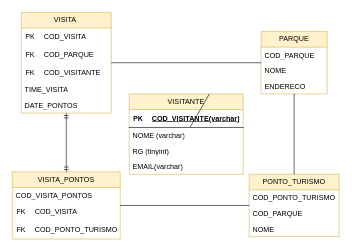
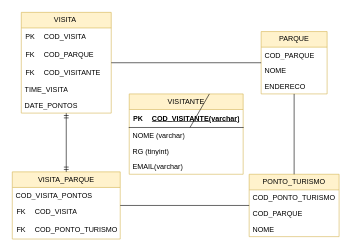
  <mxCell id="0" />
  <mxCell id="1" parent="0" />
  <mxCell id="2" value="VISITA&amp;nbsp;" style="swimlane;fontStyle=0;childLayout=stackLayout;horizontal=1;startSize=26;fillColor=#fff2cc;horizontalStack=0;resizeParent=1;resizeParentMax=0;resizeLast=0;collapsible=1;marginBottom=0;whiteSpace=wrap;html=1;strokeColor=#d6b656;" vertex="1" parent="1"><mxGeometry x="35" y="20" width="150" height="168" as="geometry" /></mxCell>
  <mxCell id="3" value="" style="shape=table;startSize=0;container=1;collapsible=1;childLayout=tableLayout;fixedRows=1;rowLines=0;fontStyle=0;align=center;resizeLast=1;strokeColor=none;fillColor=none;collapsible=0;" vertex="1" parent="2"><mxGeometry y="26" width="150" height="30" as="geometry" /></mxCell>
  <mxCell id="4" value="" style="shape=tableRow;horizontal=0;startSize=0;swimlaneHead=0;swimlaneBody=0;fillColor=none;collapsible=0;dropTarget=0;points=[[0,0.5],[1,0.5]];portConstraint=eastwest;top=0;left=0;right=0;bottom=0;" vertex="1" parent="3"><mxGeometry width="150" height="30" as="geometry" /></mxCell>
  <mxCell id="5" value="PK" style="shape=partialRectangle;connectable=0;fillColor=none;top=0;left=0;bottom=0;right=0;fontStyle=0;overflow=hidden;whiteSpace=wrap;html=1;" vertex="1" parent="4"><mxGeometry width="30" height="30" as="geometry"><mxRectangle width="30" height="30" as="alternateBounds" /></mxGeometry></mxCell>
  <mxCell id="6" value="COD_VISITA" style="shape=partialRectangle;connectable=0;fillColor=none;top=0;left=0;bottom=0;right=0;align=left;spacingLeft=6;fontStyle=0;overflow=hidden;whiteSpace=wrap;html=1;" vertex="1" parent="4"><mxGeometry x="30" width="120" height="30" as="geometry"><mxRectangle width="120" height="30" as="alternateBounds" /></mxGeometry></mxCell>
  <mxCell id="7" value="" style="shape=table;startSize=0;container=1;collapsible=1;childLayout=tableLayout;fixedRows=1;rowLines=0;fontStyle=0;align=center;resizeLast=1;strokeColor=none;fillColor=none;collapsible=0;" vertex="1" parent="2"><mxGeometry y="56" width="150" height="30" as="geometry" /></mxCell>
  <mxCell id="8" value="" style="shape=tableRow;horizontal=0;startSize=0;swimlaneHead=0;swimlaneBody=0;fillColor=none;collapsible=0;dropTarget=0;points=[[0,0.5],[1,0.5]];portConstraint=eastwest;top=0;left=0;right=0;bottom=0;" vertex="1" parent="7"><mxGeometry width="150" height="30" as="geometry" /></mxCell>
  <mxCell id="9" value="FK" style="shape=partialRectangle;connectable=0;fillColor=none;top=0;left=0;bottom=0;right=0;fontStyle=0;overflow=hidden;whiteSpace=wrap;html=1;" vertex="1" parent="8"><mxGeometry width="30" height="30" as="geometry"><mxRectangle width="30" height="30" as="alternateBounds" /></mxGeometry></mxCell>
  <mxCell id="10" value="COD_PARQUE" style="shape=partialRectangle;connectable=0;fillColor=none;top=0;left=0;bottom=0;right=0;align=left;spacingLeft=6;fontStyle=0;overflow=hidden;whiteSpace=wrap;html=1;" vertex="1" parent="8"><mxGeometry x="30" width="120" height="30" as="geometry"><mxRectangle width="120" height="30" as="alternateBounds" /></mxGeometry></mxCell>
  <mxCell id="11" value="" style="shape=table;startSize=0;container=1;collapsible=1;childLayout=tableLayout;fixedRows=1;rowLines=0;fontStyle=0;align=center;resizeLast=1;strokeColor=none;fillColor=none;collapsible=0;" vertex="1" parent="2"><mxGeometry y="86" width="150" height="30" as="geometry" /></mxCell>
  <mxCell id="12" value="" style="shape=tableRow;horizontal=0;startSize=0;swimlaneHead=0;swimlaneBody=0;fillColor=none;collapsible=0;dropTarget=0;points=[[0,0.5],[1,0.5]];portConstraint=eastwest;top=0;left=0;right=0;bottom=0;" vertex="1" parent="11"><mxGeometry width="150" height="30" as="geometry" /></mxCell>
  <mxCell id="13" value="FK" style="shape=partialRectangle;connectable=0;fillColor=none;top=0;left=0;bottom=0;right=0;fontStyle=0;overflow=hidden;whiteSpace=wrap;html=1;" vertex="1" parent="12"><mxGeometry width="30" height="30" as="geometry"><mxRectangle width="30" height="30" as="alternateBounds" /></mxGeometry></mxCell>
  <mxCell id="14" value="COD_VISITANTE" style="shape=partialRectangle;connectable=0;fillColor=none;top=0;left=0;bottom=0;right=0;align=left;spacingLeft=6;fontStyle=0;overflow=hidden;whiteSpace=wrap;html=1;" vertex="1" parent="12"><mxGeometry x="30" width="120" height="30" as="geometry"><mxRectangle width="120" height="30" as="alternateBounds" /></mxGeometry></mxCell>
  <mxCell id="15" value="TIME_VISITA" style="text;strokeColor=none;fillColor=none;align=left;verticalAlign=top;spacingLeft=4;spacingRight=4;overflow=hidden;rotatable=0;points=[[0,0.5],[1,0.5]];portConstraint=eastwest;whiteSpace=wrap;html=1;" vertex="1" parent="2"><mxGeometry y="116" width="150" height="26" as="geometry" /></mxCell>
  <mxCell id="16" value="DATE_PONTOS" style="text;strokeColor=none;fillColor=none;align=left;verticalAlign=top;spacingLeft=4;spacingRight=4;overflow=hidden;rotatable=0;points=[[0,0.5],[1,0.5]];portConstraint=eastwest;whiteSpace=wrap;html=1;" vertex="1" parent="2"><mxGeometry y="142" width="150" height="26" as="geometry" /></mxCell>
  <mxCell id="17" value="PARQUE" style="swimlane;fontStyle=0;childLayout=stackLayout;horizontal=1;startSize=26;fillColor=#fff2cc;horizontalStack=0;resizeParent=1;resizeParentMax=0;resizeLast=0;collapsible=1;marginBottom=0;whiteSpace=wrap;html=1;strokeColor=#d6b656;" vertex="1" parent="1"><mxGeometry x="435" y="52" width="110" height="104" as="geometry" /></mxCell>
  <mxCell id="18" value="COD_PARQUE" style="text;strokeColor=none;fillColor=none;align=left;verticalAlign=top;spacingLeft=4;spacingRight=4;overflow=hidden;rotatable=0;points=[[0,0.5],[1,0.5]];portConstraint=eastwest;whiteSpace=wrap;html=1;" vertex="1" parent="17"><mxGeometry y="26" width="110" height="26" as="geometry" /></mxCell>
  <mxCell id="19" value="NOME" style="text;strokeColor=none;fillColor=none;align=left;verticalAlign=top;spacingLeft=4;spacingRight=4;overflow=hidden;rotatable=0;points=[[0,0.5],[1,0.5]];portConstraint=eastwest;whiteSpace=wrap;html=1;" vertex="1" parent="17"><mxGeometry y="52" width="110" height="26" as="geometry" /></mxCell>
  <mxCell id="20" value="ENDERECO" style="text;strokeColor=none;fillColor=none;align=left;verticalAlign=top;spacingLeft=4;spacingRight=4;overflow=hidden;rotatable=0;points=[[0,0.5],[1,0.5]];portConstraint=eastwest;whiteSpace=wrap;html=1;" vertex="1" parent="17"><mxGeometry y="78" width="110" height="26" as="geometry" /></mxCell>
  <mxCell id="21" value="PONTO_TURISMO" style="swimlane;fontStyle=0;childLayout=stackLayout;horizontal=1;startSize=26;fillColor=#fff2cc;horizontalStack=0;resizeParent=1;resizeParentMax=0;resizeLast=0;collapsible=1;marginBottom=0;whiteSpace=wrap;html=1;strokeColor=#d6b656;" vertex="1" parent="1"><mxGeometry x="415" y="290" width="150" height="104" as="geometry" /></mxCell>
  <mxCell id="22" value="COD_PONTO_TURISMO" style="text;strokeColor=none;fillColor=none;align=left;verticalAlign=top;spacingLeft=4;spacingRight=4;overflow=hidden;rotatable=0;points=[[0,0.5],[1,0.5]];portConstraint=eastwest;whiteSpace=wrap;html=1;" vertex="1" parent="21"><mxGeometry y="26" width="150" height="26" as="geometry" /></mxCell>
  <mxCell id="23" value="COD_PARQUE" style="text;strokeColor=none;fillColor=none;align=left;verticalAlign=top;spacingLeft=4;spacingRight=4;overflow=hidden;rotatable=0;points=[[0,0.5],[1,0.5]];portConstraint=eastwest;whiteSpace=wrap;html=1;" vertex="1" parent="21"><mxGeometry y="52" width="150" height="26" as="geometry" /></mxCell>
  <mxCell id="24" value="NOME" style="text;strokeColor=none;fillColor=none;align=left;verticalAlign=top;spacingLeft=4;spacingRight=4;overflow=hidden;rotatable=0;points=[[0,0.5],[1,0.5]];portConstraint=eastwest;whiteSpace=wrap;html=1;" vertex="1" parent="21"><mxGeometry y="78" width="150" height="26" as="geometry" /></mxCell>
  <mxCell id="25" value="VISITANTE" style="swimlane;fontStyle=0;childLayout=stackLayout;horizontal=1;startSize=26;fillColor=#fff2cc;horizontalStack=0;resizeParent=1;resizeParentMax=0;resizeLast=0;collapsible=1;marginBottom=0;whiteSpace=wrap;html=1;strokeColor=#d6b656;" vertex="1" parent="1"><mxGeometry x="215" y="156" width="190" height="134" as="geometry" /></mxCell>
  <mxCell id="26" value="" style="shape=table;startSize=0;container=1;collapsible=1;childLayout=tableLayout;fixedRows=1;rowLines=0;fontStyle=0;align=center;resizeLast=1;strokeColor=none;fillColor=none;collapsible=0;" vertex="1" parent="25"><mxGeometry y="26" width="190" height="30" as="geometry" /></mxCell>
  <mxCell id="27" value="" style="shape=tableRow;horizontal=0;startSize=0;swimlaneHead=0;swimlaneBody=0;fillColor=none;collapsible=0;dropTarget=0;points=[[0,0.5],[1,0.5]];portConstraint=eastwest;top=0;left=0;right=0;bottom=1;" vertex="1" parent="26"><mxGeometry width="190" height="30" as="geometry" /></mxCell>
  <mxCell id="28" value="PK" style="shape=partialRectangle;connectable=0;fillColor=none;top=0;left=0;bottom=0;right=0;fontStyle=1;overflow=hidden;whiteSpace=wrap;html=1;" vertex="1" parent="27"><mxGeometry width="30" height="30" as="geometry"><mxRectangle width="30" height="30" as="alternateBounds" /></mxGeometry></mxCell>
  <mxCell id="29" value="COD_VISITANTE(varchar)" style="shape=partialRectangle;connectable=0;fillColor=none;top=0;left=0;bottom=0;right=0;align=left;spacingLeft=6;fontStyle=5;overflow=hidden;whiteSpace=wrap;html=1;" vertex="1" parent="27"><mxGeometry x="30" width="160" height="30" as="geometry"><mxRectangle width="160" height="30" as="alternateBounds" /></mxGeometry></mxCell>
  <mxCell id="30" value="NOME (varchar)" style="text;strokeColor=none;fillColor=none;align=left;verticalAlign=top;spacingLeft=4;spacingRight=4;overflow=hidden;rotatable=0;points=[[0,0.5],[1,0.5]];portConstraint=eastwest;whiteSpace=wrap;html=1;" vertex="1" parent="25"><mxGeometry y="56" width="190" height="26" as="geometry" /></mxCell>
  <mxCell id="31" value="RG (tinyint)" style="text;strokeColor=none;fillColor=none;align=left;verticalAlign=top;spacingLeft=4;spacingRight=4;overflow=hidden;rotatable=0;points=[[0,0.5],[1,0.5]];portConstraint=eastwest;whiteSpace=wrap;html=1;" vertex="1" parent="25"><mxGeometry y="82" width="190" height="26" as="geometry" /></mxCell>
  <mxCell id="32" value="EMAIL(varchar)" style="text;strokeColor=none;fillColor=none;align=left;verticalAlign=top;spacingLeft=4;spacingRight=4;overflow=hidden;rotatable=0;points=[[0,0.5],[1,0.5]];portConstraint=eastwest;whiteSpace=wrap;html=1;" vertex="1" parent="25"><mxGeometry y="108" width="190" height="26" as="geometry" /></mxCell>
- <mxCell id="33" value="VISITA_PONTOS" style="swimlane;fontStyle=0;childLayout=stackLayout;horizontal=1;startSize=26;fillColor=#fff2cc;horizontalStack=0;resizeParent=1;resizeParentMax=0;resizeLast=0;collapsible=1;marginBottom=0;whiteSpace=wrap;html=1;strokeColor=#d6b656;" vertex="1" parent="1"><mxGeometry x="20" y="286" width="180" height="112" as="geometry" /></mxCell>
+ <mxCell id="33" value="VISITA_PARQUE" style="swimlane;fontStyle=0;childLayout=stackLayout;horizontal=1;startSize=26;fillColor=#fff2cc;horizontalStack=0;resizeParent=1;resizeParentMax=0;resizeLast=0;collapsible=1;marginBottom=0;whiteSpace=wrap;html=1;strokeColor=#d6b656;" vertex="1" parent="1"><mxGeometry x="20" y="286" width="180" height="112" as="geometry" /></mxCell>
  <mxCell id="34" value="COD_VISITA_PONTOS" style="text;strokeColor=none;fillColor=none;align=left;verticalAlign=top;spacingLeft=4;spacingRight=4;overflow=hidden;rotatable=0;points=[[0,0.5],[1,0.5]];portConstraint=eastwest;whiteSpace=wrap;html=1;" vertex="1" parent="33"><mxGeometry y="26" width="180" height="26" as="geometry" /></mxCell>
  <mxCell id="35" value="" style="shape=table;startSize=0;container=1;collapsible=1;childLayout=tableLayout;fixedRows=1;rowLines=0;fontStyle=0;align=center;resizeLast=1;strokeColor=none;fillColor=none;collapsible=0;" vertex="1" parent="33"><mxGeometry y="52" width="180" height="30" as="geometry" /></mxCell>
  <mxCell id="36" value="" style="shape=tableRow;horizontal=0;startSize=0;swimlaneHead=0;swimlaneBody=0;fillColor=none;collapsible=0;dropTarget=0;points=[[0,0.5],[1,0.5]];portConstraint=eastwest;top=0;left=0;right=0;bottom=0;" vertex="1" parent="35"><mxGeometry width="180" height="30" as="geometry" /></mxCell>
  <mxCell id="37" value="FK" style="shape=partialRectangle;connectable=0;fillColor=none;top=0;left=0;bottom=0;right=0;fontStyle=0;overflow=hidden;whiteSpace=wrap;html=1;" vertex="1" parent="36"><mxGeometry width="30" height="30" as="geometry"><mxRectangle width="30" height="30" as="alternateBounds" /></mxGeometry></mxCell>
  <mxCell id="38" value="COD_VISITA" style="shape=partialRectangle;connectable=0;fillColor=none;top=0;left=0;bottom=0;right=0;align=left;spacingLeft=6;fontStyle=0;overflow=hidden;whiteSpace=wrap;html=1;" vertex="1" parent="36"><mxGeometry x="30" width="150" height="30" as="geometry"><mxRectangle width="150" height="30" as="alternateBounds" /></mxGeometry></mxCell>
  <mxCell id="39" value="" style="shape=table;startSize=0;container=1;collapsible=1;childLayout=tableLayout;fixedRows=1;rowLines=0;fontStyle=0;align=center;resizeLast=1;strokeColor=none;fillColor=none;collapsible=0;" vertex="1" parent="33"><mxGeometry y="82" width="180" height="30" as="geometry" /></mxCell>
  <mxCell id="40" value="" style="shape=tableRow;horizontal=0;startSize=0;swimlaneHead=0;swimlaneBody=0;fillColor=none;collapsible=0;dropTarget=0;points=[[0,0.5],[1,0.5]];portConstraint=eastwest;top=0;left=0;right=0;bottom=0;" vertex="1" parent="39"><mxGeometry width="180" height="30" as="geometry" /></mxCell>
  <mxCell id="41" value="FK" style="shape=partialRectangle;connectable=0;fillColor=none;top=0;left=0;bottom=0;right=0;fontStyle=0;overflow=hidden;whiteSpace=wrap;html=1;" vertex="1" parent="40"><mxGeometry width="30" height="30" as="geometry"><mxRectangle width="30" height="30" as="alternateBounds" /></mxGeometry></mxCell>
  <mxCell id="42" value="COD_PONTO_TURISMO" style="shape=partialRectangle;connectable=0;fillColor=none;top=0;left=0;bottom=0;right=0;align=left;spacingLeft=6;fontStyle=0;overflow=hidden;whiteSpace=wrap;html=1;" vertex="1" parent="40"><mxGeometry x="30" width="150" height="30" as="geometry"><mxRectangle width="150" height="30" as="alternateBounds" /></mxGeometry></mxCell>
  <mxCell id="43" value="" style="endArrow=none;html=1;rounded=0;" edge="1" parent="1" source="17" target="21"><mxGeometry relative="1" as="geometry"><mxPoint x="255" y="276" as="sourcePoint" /><mxPoint x="415" y="276" as="targetPoint" /></mxGeometry></mxCell>
  <mxCell id="44" value="" style="endArrow=none;html=1;rounded=0;" edge="1" parent="1" source="33" target="21"><mxGeometry relative="1" as="geometry"><mxPoint x="255" y="276" as="sourcePoint" /><mxPoint x="415" y="276" as="targetPoint" /></mxGeometry></mxCell>
  <mxCell id="45" value="" style="endArrow=none;html=1;rounded=0;" edge="1" parent="1" source="2" target="17"><mxGeometry relative="1" as="geometry"><mxPoint x="255" y="276" as="sourcePoint" /><mxPoint x="415" y="276" as="targetPoint" /></mxGeometry></mxCell>
  <mxCell id="46" value="" style="endArrow=none;html=1;rounded=0;" edge="1" parent="1" source="25" target="29"><mxGeometry relative="1" as="geometry"><mxPoint x="255" y="276" as="sourcePoint" /><mxPoint x="415" y="276" as="targetPoint" /></mxGeometry></mxCell>
  <mxCell id="47" value="" style="edgeStyle=orthogonalEdgeStyle;fontSize=12;html=1;endArrow=ERmandOne;startArrow=ERmandOne;rounded=0;" edge="1" parent="1" source="2" target="33"><mxGeometry width="100" height="100" relative="1" as="geometry"><mxPoint x="285" y="326" as="sourcePoint" /><mxPoint x="385" y="226" as="targetPoint" /></mxGeometry></mxCell>
